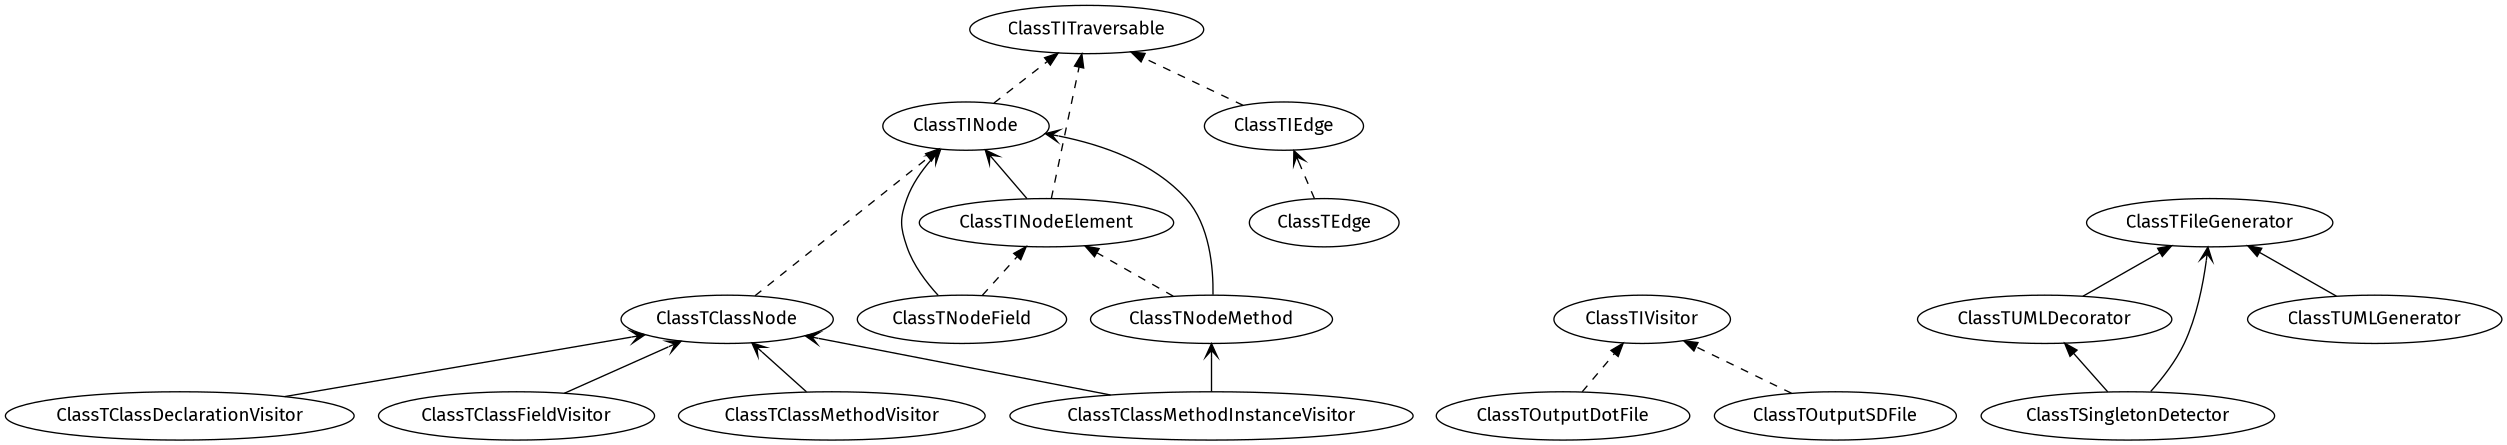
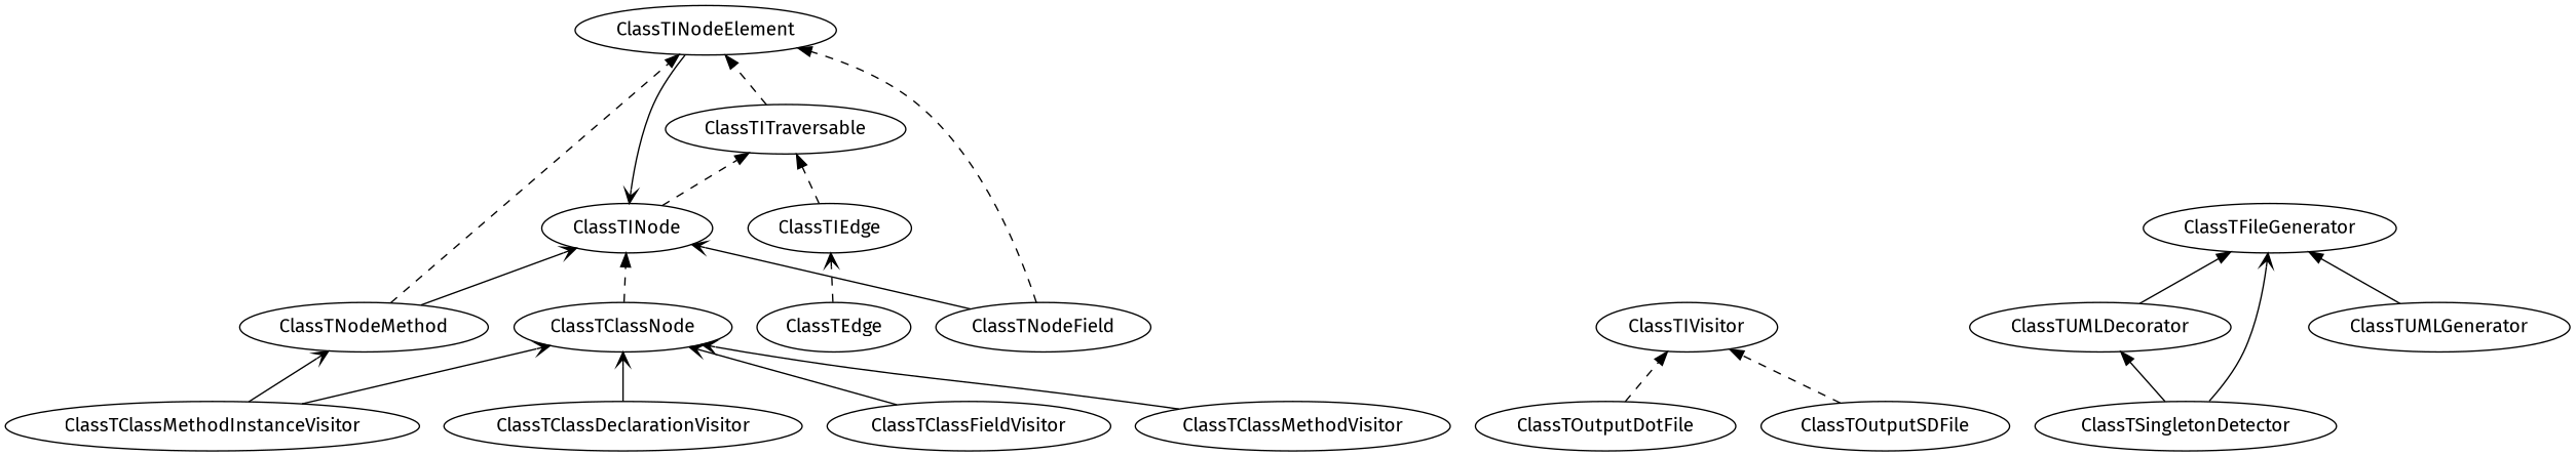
  digraph {
    fontname="Fira Sans"
    fontsize=8
    rankdir=BT
    node [fontname="Fira Sans"]
    edge [arrowhead=normal fontname="Fira Sans" style=solid]
    ClassTClassDeclarationVisitor
    ClassTClassNode
    ClassTINode
    ClassTITraversable
    ClassTClassFieldVisitor
    ClassTClassMethodInstanceVisitor
    ClassTNodeMethod
    ClassTINodeElement
    ClassTClassMethodVisitor
    ClassTEdge
    ClassTIEdge
    ClassTNodeField
    ClassTOutputDotFile
    ClassTIVisitor
    ClassTOutputSDFile
    ClassTSingletonDetector
    ClassTUMLDecorator
    ClassTFileGenerator
    ClassTUMLGenerator
    ClassTClassDeclarationVisitor -> ClassTClassNode [arrowhead=vee]
    ClassTClassNode -> ClassTINode [style=dashed]
    ClassTINode -> ClassTITraversable [style=dashed]
    ClassTClassFieldVisitor -> ClassTClassNode [arrowhead=vee]
    ClassTClassMethodInstanceVisitor -> ClassTClassNode [arrowhead=vee]
    ClassTClassMethodInstanceVisitor -> ClassTNodeMethod [arrowhead=vee]
    ClassTNodeMethod -> ClassTINode [arrowhead=vee]
    ClassTNodeMethod -> ClassTINodeElement [style=dashed]
    ClassTINodeElement -> ClassTINode [arrowhead=vee]
-   ClassTINodeElement -> ClassTITraversable [style=dashed]
+   ClassTITraversable -> ClassTINodeElement [style=dashed]
    ClassTClassMethodVisitor -> ClassTClassNode [arrowhead=vee]
    ClassTEdge -> ClassTIEdge [arrowhead=vee style=dashed]
    ClassTIEdge -> ClassTITraversable [style=dashed]
    ClassTNodeField -> ClassTINode [arrowhead=vee]
    ClassTNodeField -> ClassTINodeElement [style=dashed]
    ClassTOutputDotFile -> ClassTIVisitor [style=dashed]
    ClassTOutputSDFile -> ClassTIVisitor [style=dashed]
    ClassTSingletonDetector -> ClassTUMLDecorator
    ClassTSingletonDetector -> ClassTFileGenerator [arrowhead=vee]
    ClassTUMLDecorator -> ClassTFileGenerator
    ClassTUMLGenerator -> ClassTFileGenerator
  }
